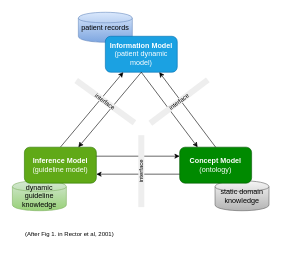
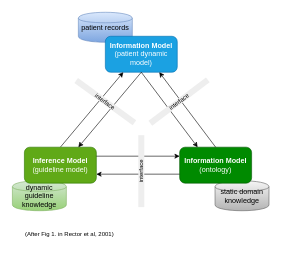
  <mxCell id="0" />
  <mxCell id="1" parent="0" />
  <mxCell id="2" value="dynamic guideline knowledge" style="shape=cylinder;whiteSpace=wrap;html=1;boundedLbl=1;backgroundOutline=1;spacingBottom=13;fillColor=#d5e8d4;strokeColor=#82b366;gradientColor=#97d077;" parent="1" vertex="1"><mxGeometry x="20" y="301" width="90" height="50" as="geometry" /></mxCell>
  <mxCell id="3" value="static domain knowledge" style="shape=cylinder;whiteSpace=wrap;html=1;boundedLbl=1;backgroundOutline=1;spacingBottom=13;fillColor=#f5f5f5;strokeColor=#666666;gradientColor=#b3b3b3;" parent="1" vertex="1"><mxGeometry x="358" y="301" width="90" height="50" as="geometry" /></mxCell>
  <mxCell id="4" value="patient records" style="shape=cylinder;whiteSpace=wrap;html=1;boundedLbl=1;backgroundOutline=1;spacingBottom=13;fillColor=#dae8fc;strokeColor=#6c8ebf;gradientColor=#7ea6e0;" parent="1" vertex="1"><mxGeometry x="130" y="20" width="90" height="50" as="geometry" /></mxCell>
  <mxCell id="5" value="&lt;b&gt;Information Model&lt;/b&gt; (patient dynamic model)" style="rounded=1;whiteSpace=wrap;html=1;fillColor=#1ba1e2;strokeColor=#006EAF;fontColor=#ffffff;" parent="1" vertex="1"><mxGeometry x="175" y="60" width="120" height="60" as="geometry" /></mxCell>
  <mxCell id="6" style="rounded=0;orthogonalLoop=1;jettySize=auto;html=1;entryX=0.25;entryY=1;entryDx=0;entryDy=0;exitX=0.5;exitY=0;exitDx=0;exitDy=0;" parent="1" source="7" target="5" edge="1"><mxGeometry relative="1" as="geometry"><mxPoint x="150" y="180" as="sourcePoint" /></mxGeometry></mxCell>
  <mxCell id="7" value="&lt;b&gt;Inference Model&lt;/b&gt; (guideline model)" style="rounded=1;whiteSpace=wrap;html=1;fillColor=#60a917;strokeColor=#2D7600;fontColor=#ffffff;" parent="1" vertex="1"><mxGeometry x="40" y="245" width="120" height="60" as="geometry" /></mxCell>
- <mxCell id="8" value="&lt;b&gt;Concept Model&lt;/b&gt; (ontology)" style="rounded=1;whiteSpace=wrap;html=1;fillColor=#008a00;strokeColor=#005700;fontColor=#ffffff;" parent="1" vertex="1"><mxGeometry x="299" y="245" width="120" height="60" as="geometry" /></mxCell>
+ <mxCell id="8" value="&lt;b&gt;Information Model&lt;/b&gt; (ontology)" style="rounded=1;whiteSpace=wrap;html=1;fillColor=#008a00;strokeColor=#005700;fontColor=#ffffff;" parent="1" vertex="1"><mxGeometry x="299" y="245" width="120" height="60" as="geometry" /></mxCell>
  <mxCell id="9" value="(After Fig 1. in Rector et al, 2001)" style="text;html=1;align=center;verticalAlign=middle;resizable=0;points=[];autosize=1;fontSize=10;" parent="1" vertex="1"><mxGeometry x="30" y="380" width="170" height="20" as="geometry" /></mxCell>
  <mxCell id="10" style="rounded=0;orthogonalLoop=1;jettySize=auto;html=1;entryX=0.75;entryY=1;entryDx=0;entryDy=0;exitX=0.5;exitY=0;exitDx=0;exitDy=0;" parent="1" source="8" target="5" edge="1"><mxGeometry relative="1" as="geometry"><mxPoint x="300" y="180" as="sourcePoint" /><mxPoint x="230" y="140" as="targetPoint" /></mxGeometry></mxCell>
  <mxCell id="11" style="rounded=0;orthogonalLoop=1;jettySize=auto;html=1;entryX=0.75;entryY=0;entryDx=0;entryDy=0;exitX=0.5;exitY=1;exitDx=0;exitDy=0;" parent="1" source="5" target="7" edge="1"><mxGeometry relative="1" as="geometry"><mxPoint x="170" y="190" as="sourcePoint" /><mxPoint x="215" y="140" as="targetPoint" /></mxGeometry></mxCell>
  <mxCell id="12" style="rounded=0;orthogonalLoop=1;jettySize=auto;html=1;entryX=0.25;entryY=0;entryDx=0;entryDy=0;exitX=0.5;exitY=1;exitDx=0;exitDy=0;" parent="1" source="5" target="8" edge="1"><mxGeometry relative="1" as="geometry"><mxPoint x="290" y="190" as="sourcePoint" /><mxPoint x="330" y="240" as="targetPoint" /></mxGeometry></mxCell>
  <mxCell id="13" style="rounded=0;orthogonalLoop=1;jettySize=auto;html=1;entryX=0;entryY=0.25;entryDx=0;entryDy=0;exitX=1;exitY=0.25;exitDx=0;exitDy=0;" parent="1" source="7" target="8" edge="1"><mxGeometry relative="1" as="geometry"><mxPoint x="230" y="260" as="sourcePoint" /><mxPoint x="335" y="255" as="targetPoint" /></mxGeometry></mxCell>
  <mxCell id="14" style="rounded=0;orthogonalLoop=1;jettySize=auto;html=1;entryX=1;entryY=0.75;entryDx=0;entryDy=0;exitX=0;exitY=0.75;exitDx=0;exitDy=0;" parent="1" source="8" target="7" edge="1"><mxGeometry relative="1" as="geometry"><mxPoint x="230" y="286" as="sourcePoint" /><mxPoint x="305" y="270" as="targetPoint" /></mxGeometry></mxCell>
  <mxCell id="15" value="interface" style="rounded=0;whiteSpace=wrap;html=1;fontSize=10;fillColor=#eeeeee;strokeColor=none;rotation=36;" parent="1" vertex="1"><mxGeometry x="115" y="164" width="120" height="10" as="geometry" /></mxCell>
  <mxCell id="16" value="interface" style="rounded=0;whiteSpace=wrap;html=1;fontSize=10;fillColor=#eeeeee;strokeColor=none;rotation=-37;" parent="1" vertex="1"><mxGeometry x="238" y="164" width="120" height="10" as="geometry" /></mxCell>
  <mxCell id="17" value="interface" style="rounded=0;whiteSpace=wrap;html=1;fontSize=10;fillColor=#eeeeee;strokeColor=none;rotation=-90;" parent="1" vertex="1"><mxGeometry x="175" y="280" width="120" height="10" as="geometry" /></mxCell>
